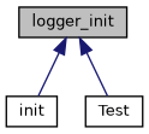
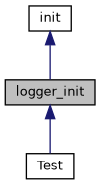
  digraph {
    rankdir=TB
    node [color=black fillcolor=white fontname=Helvetica fontsize=10 shape=record style=filled]
    edge [color=midnightblue dir=back fontname=Helvetica fontsize=10 labelfontname=Helvetica labelfontsize=10 style=solid]
    n1 [fillcolor=grey75 fontcolor=black height=0.2 label=logger_init width=0.4]
    n2 [height=0.2 label=init width=0.4]
    n3 [height=0.2 label=Test width=0.4]
-   n1 -> n2
+   n2 -> n1
    n1 -> n3
  }
